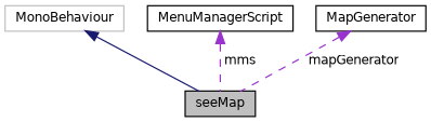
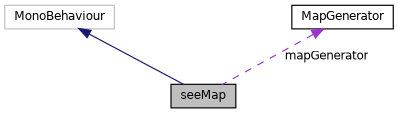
  digraph {
    node [color=black fillcolor=white fontname=Helvetica fontsize=10 shape=record style=filled]
    edge [color=darkorchid3 dir=back fontname=Helvetica fontsize=10 labelfontname=Helvetica labelfontsize=10 style=dashed]
    n1 [fillcolor=grey75 fontcolor=black height=0.2 label=seeMap width=0.4]
    n2 [color=grey75 height=0.2 label=MonoBehaviour width=0.4]
-   n3 [height=0.2 label=MenuManagerScript width=0.4]
    n4 [height=0.2 label=MapGenerator width=0.4]
    n2 -> n1 [color=midnightblue style=solid]
-   n3 -> n1 [label=" mms"]
    n4 -> n1 [label=" mapGenerator"]
  }
